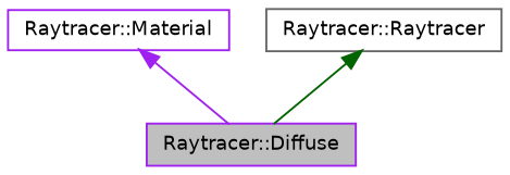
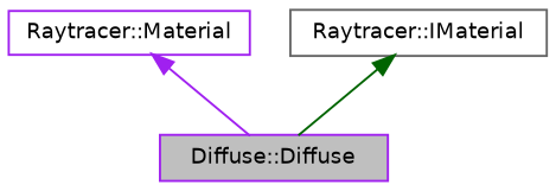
  digraph {
    node [color=purple fillcolor=white fontname=Helvetica fontsize=10 shape=record style=filled]
    edge [dir=back fontname=Helvetica fontsize=10 labelfontname=Helvetica labelfontsize=10 style=solid]
-   n1 [fillcolor=grey75 fontcolor=black height=0.2 label="Raytracer::Diffuse" width=0.4]
+   n1 [fillcolor=grey75 fontcolor=black height=0.2 label="Diffuse::Diffuse" width=0.4]
    n2 [height=0.2 label="Raytracer::Material" width=0.4]
-   n3 [color=gray40 height=0.2 label="Raytracer::Raytracer" width=0.4]
+   n3 [color=gray40 height=0.2 label="Raytracer::IMaterial" width=0.4]
    n2 -> n1 [color=purple]
    n3 -> n1 [color=darkgreen]
  }
